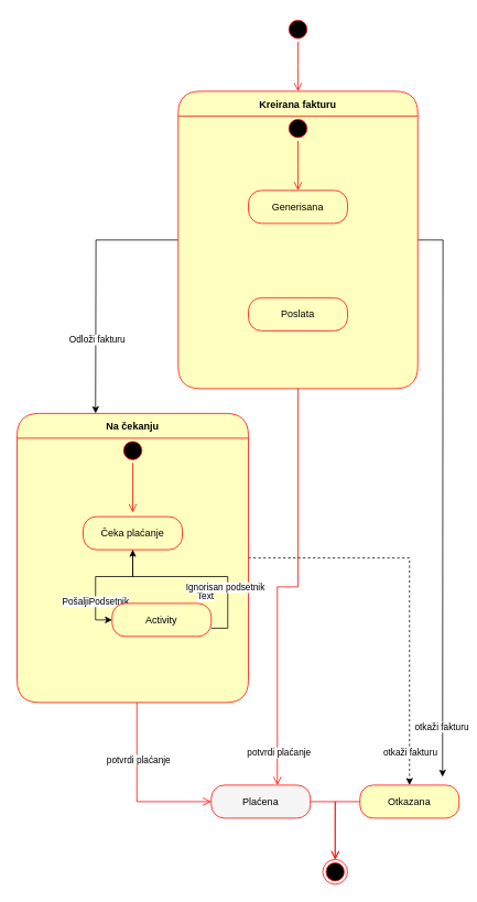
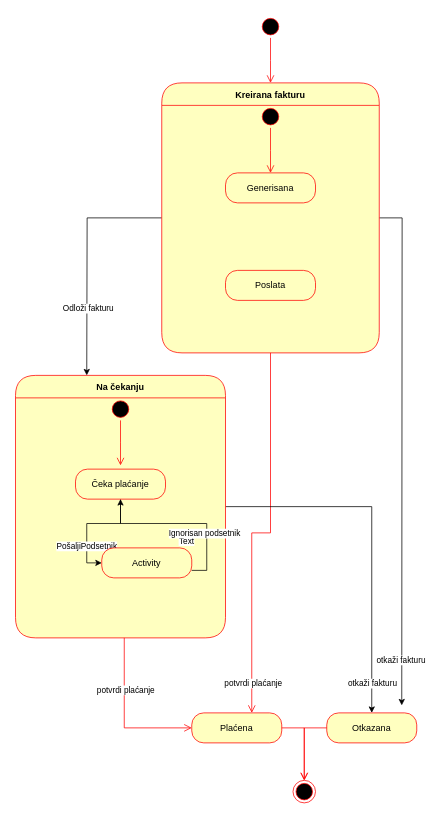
  <mxCell id="0" />
  <mxCell id="1" parent="0" />
  <mxCell id="2" value="" style="ellipse;html=1;shape=startState;fillColor=#000000;strokeColor=#ff0000;" vertex="1" parent="1"><mxGeometry x="345" y="20" width="30" height="30" as="geometry" /></mxCell>
  <mxCell id="3" value="" style="edgeStyle=orthogonalEdgeStyle;html=1;verticalAlign=bottom;endArrow=open;endSize=8;strokeColor=#ff0000;rounded=0;" edge="1" source="2" parent="1"><mxGeometry relative="1" as="geometry"><mxPoint x="360" y="110" as="targetPoint" /></mxGeometry></mxCell>
  <mxCell id="4" style="edgeStyle=orthogonalEdgeStyle;rounded=0;orthogonalLoop=1;jettySize=auto;html=1;" edge="1" parent="1" source="8"><mxGeometry relative="1" as="geometry"><mxPoint x="115" y="500" as="targetPoint" /></mxGeometry></mxCell>
  <mxCell id="5" value="Odloži fakturu" style="edgeLabel;html=1;align=center;verticalAlign=middle;resizable=0;points=[];" vertex="1" connectable="0" parent="4"><mxGeometry x="0.423" y="1" relative="1" as="geometry"><mxPoint as="offset" /></mxGeometry></mxCell>
  <mxCell id="6" style="edgeStyle=orthogonalEdgeStyle;rounded=0;orthogonalLoop=1;jettySize=auto;html=1;" edge="1" parent="1" source="8"><mxGeometry relative="1" as="geometry"><mxPoint x="535" y="940" as="targetPoint" /></mxGeometry></mxCell>
  <mxCell id="7" value="otkaži fakturu" style="edgeLabel;html=1;align=center;verticalAlign=middle;resizable=0;points=[];" vertex="1" connectable="0" parent="6"><mxGeometry x="0.823" y="-2" relative="1" as="geometry"><mxPoint as="offset" /></mxGeometry></mxCell>
  <mxCell id="8" value="Kreirana fakturu" style="swimlane;fontStyle=1;align=center;verticalAlign=middle;childLayout=stackLayout;horizontal=1;startSize=30;horizontalStack=0;resizeParent=0;resizeLast=1;container=0;fontColor=#000000;collapsible=0;rounded=1;arcSize=30;strokeColor=#ff0000;fillColor=#ffffc0;swimlaneFillColor=#ffffc0;dropTarget=0;" vertex="1" parent="1"><mxGeometry x="215" y="110" width="290" height="360" as="geometry" /></mxCell>
  <mxCell id="9" value="" style="edgeStyle=orthogonalEdgeStyle;html=1;verticalAlign=bottom;endArrow=open;endSize=8;strokeColor=#ff0000;rounded=0;entryX=0.667;entryY=0;entryDx=0;entryDy=0;entryPerimeter=0;" edge="1" source="8" parent="1" target="29"><mxGeometry relative="1" as="geometry"><mxPoint x="360" y="620" as="targetPoint" /></mxGeometry></mxCell>
  <mxCell id="10" value="potvrdi plaćanje" style="edgeLabel;html=1;align=center;verticalAlign=middle;resizable=0;points=[];" vertex="1" connectable="0" parent="9"><mxGeometry x="0.844" y="1" relative="1" as="geometry"><mxPoint as="offset" /></mxGeometry></mxCell>
  <mxCell id="11" value="Generisana" style="rounded=1;whiteSpace=wrap;html=1;arcSize=40;fontColor=#000000;fillColor=#ffffc0;strokeColor=#ff0000;" vertex="1" parent="1"><mxGeometry x="300" y="230" width="120" height="40" as="geometry" /></mxCell>
  <mxCell id="12" value="" style="ellipse;html=1;shape=startState;fillColor=#000000;strokeColor=#ff0000;" vertex="1" parent="1"><mxGeometry x="345" y="140" width="30" height="30" as="geometry" /></mxCell>
  <mxCell id="13" value="" style="edgeStyle=orthogonalEdgeStyle;html=1;verticalAlign=bottom;endArrow=open;endSize=8;strokeColor=#ff0000;rounded=0;" edge="1" source="12" parent="1"><mxGeometry relative="1" as="geometry"><mxPoint x="360" y="230" as="targetPoint" /></mxGeometry></mxCell>
  <mxCell id="14" value="Poslata" style="rounded=1;whiteSpace=wrap;html=1;arcSize=40;fontColor=#000000;fillColor=#ffffc0;strokeColor=#ff0000;" vertex="1" parent="1"><mxGeometry x="300" y="360" width="120" height="40" as="geometry" /></mxCell>
- <mxCell id="15" style="edgeStyle=orthogonalEdgeStyle;rounded=0;orthogonalLoop=1;jettySize=auto;html=1;entryX=0.5;entryY=0;entryDx=0;entryDy=0;dashed=1;" edge="1" parent="1" source="17" target="31"><mxGeometry relative="1" as="geometry"><mxPoint x="325" y="940" as="targetPoint" /></mxGeometry></mxCell>
+ <mxCell id="15" style="edgeStyle=orthogonalEdgeStyle;rounded=0;orthogonalLoop=1;jettySize=auto;html=1;entryX=0.5;entryY=0;entryDx=0;entryDy=0;" edge="1" parent="1" source="17" target="31"><mxGeometry relative="1" as="geometry"><mxPoint x="325" y="940" as="targetPoint" /></mxGeometry></mxCell>
  <mxCell id="16" value="otkaži fakturu" style="edgeLabel;html=1;align=center;verticalAlign=middle;resizable=0;points=[];" vertex="1" connectable="0" parent="15"><mxGeometry x="0.592" relative="1" as="geometry"><mxPoint y="56" as="offset" /></mxGeometry></mxCell>
  <mxCell id="17" value="Na čekanju" style="swimlane;fontStyle=1;align=center;verticalAlign=middle;childLayout=stackLayout;horizontal=1;startSize=30;horizontalStack=0;resizeParent=0;resizeLast=1;container=0;fontColor=#000000;collapsible=0;rounded=1;arcSize=30;strokeColor=#ff0000;fillColor=#ffffc0;swimlaneFillColor=#ffffc0;dropTarget=0;" vertex="1" parent="1"><mxGeometry x="20" y="500" width="280" height="350" as="geometry" /></mxCell>
  <mxCell id="18" value="" style="edgeStyle=elbowEdgeStyle;html=1;verticalAlign=bottom;endArrow=open;endSize=8;strokeColor=#ff0000;rounded=0;entryX=0;entryY=0.5;entryDx=0;entryDy=0;" edge="1" parent="1" target="29"><mxGeometry relative="1" as="geometry"><mxPoint x="215" y="970" as="targetPoint" /><mxPoint x="165" y="850" as="sourcePoint" /><Array as="points"><mxPoint x="165" y="910" /></Array></mxGeometry></mxCell>
  <mxCell id="19" value="potvrdi plaćanje" style="edgeLabel;html=1;align=center;verticalAlign=middle;resizable=0;points=[];" vertex="1" connectable="0" parent="18"><mxGeometry x="-0.346" y="1" relative="1" as="geometry"><mxPoint as="offset" /></mxGeometry></mxCell>
  <mxCell id="20" value="" style="ellipse;html=1;shape=startState;fillColor=#000000;strokeColor=#ff0000;" vertex="1" parent="1"><mxGeometry x="145" y="530" width="30" height="30" as="geometry" /></mxCell>
  <mxCell id="21" value="" style="edgeStyle=orthogonalEdgeStyle;html=1;verticalAlign=bottom;endArrow=open;endSize=8;strokeColor=#ff0000;rounded=0;" edge="1" source="20" parent="1"><mxGeometry relative="1" as="geometry"><mxPoint x="160" y="620" as="targetPoint" /></mxGeometry></mxCell>
  <mxCell id="22" style="edgeStyle=orthogonalEdgeStyle;rounded=0;orthogonalLoop=1;jettySize=auto;html=1;entryX=0;entryY=0.5;entryDx=0;entryDy=0;" edge="1" parent="1" source="27" target="28"><mxGeometry relative="1" as="geometry" /></mxCell>
  <mxCell id="23" value="PošaljiPodsetnik" style="edgeLabel;html=1;align=center;verticalAlign=middle;resizable=0;points=[];" vertex="1" connectable="0" parent="22"><mxGeometry x="0.423" y="-1" relative="1" as="geometry"><mxPoint as="offset" /></mxGeometry></mxCell>
  <mxCell id="24" style="edgeStyle=orthogonalEdgeStyle;rounded=0;orthogonalLoop=1;jettySize=auto;html=1;exitX=1;exitY=0.75;exitDx=0;exitDy=0;" edge="1" parent="1" source="28" target="27"><mxGeometry relative="1" as="geometry" /></mxCell>
  <mxCell id="25" value="Text" style="edgeLabel;html=1;align=center;verticalAlign=middle;resizable=0;points=[];" vertex="1" connectable="0" parent="24"><mxGeometry x="0.35" y="3" relative="1" as="geometry"><mxPoint x="45" y="20" as="offset" /></mxGeometry></mxCell>
  <mxCell id="26" value="Ignorisan podsetnik" style="edgeLabel;html=1;align=center;verticalAlign=middle;resizable=0;points=[];" vertex="1" connectable="0" parent="24"><mxGeometry x="-0.392" y="4" relative="1" as="geometry"><mxPoint as="offset" /></mxGeometry></mxCell>
  <mxCell id="27" value="Čeka plaćanje" style="rounded=1;whiteSpace=wrap;html=1;arcSize=40;fontColor=#000000;fillColor=#ffffc0;strokeColor=#ff0000;" vertex="1" parent="1"><mxGeometry x="100" y="625" width="120" height="40" as="geometry" /></mxCell>
  <mxCell id="28" value="Activity" style="rounded=1;whiteSpace=wrap;html=1;arcSize=40;fontColor=#000000;fillColor=#ffffc0;strokeColor=#ff0000;" vertex="1" parent="1"><mxGeometry x="135" y="730" width="120" height="40" as="geometry" /></mxCell>
- <mxCell id="29" value="Plaćena" style="rounded=1;whiteSpace=wrap;html=1;arcSize=40;fontColor=#000000;fillColor=#f5f5f5;strokeColor=#ff0000;" vertex="1" parent="1"><mxGeometry x="255" y="950" width="120" height="40" as="geometry" /></mxCell>
+ <mxCell id="29" value="Plaćena" style="rounded=1;whiteSpace=wrap;html=1;arcSize=40;fontColor=#000000;fillColor=#ffffc0;strokeColor=#ff0000;" vertex="1" parent="1"><mxGeometry x="255" y="950" width="120" height="40" as="geometry" /></mxCell>
  <mxCell id="30" value="" style="edgeStyle=orthogonalEdgeStyle;html=1;verticalAlign=bottom;endArrow=open;endSize=8;strokeColor=#ff0000;rounded=0;entryX=0.5;entryY=0;entryDx=0;entryDy=0;" edge="1" source="29" parent="1" target="33"><mxGeometry relative="1" as="geometry"><mxPoint x="315" y="1050" as="targetPoint" /></mxGeometry></mxCell>
  <mxCell id="31" value="Otkazana" style="rounded=1;whiteSpace=wrap;html=1;arcSize=40;fontColor=#000000;fillColor=#ffffc0;strokeColor=#ff0000;" vertex="1" parent="1"><mxGeometry x="435" y="950" width="120" height="40" as="geometry" /></mxCell>
  <mxCell id="32" value="" style="edgeStyle=orthogonalEdgeStyle;html=1;verticalAlign=bottom;endArrow=open;endSize=8;strokeColor=#ff0000;rounded=0;entryX=0.5;entryY=0;entryDx=0;entryDy=0;" edge="1" source="31" parent="1" target="33"><mxGeometry relative="1" as="geometry"><mxPoint x="495" y="1050" as="targetPoint" /></mxGeometry></mxCell>
  <mxCell id="33" value="" style="ellipse;html=1;shape=endState;fillColor=#000000;strokeColor=#ff0000;" vertex="1" parent="1"><mxGeometry x="390" y="1040" width="30" height="30" as="geometry" /></mxCell>
